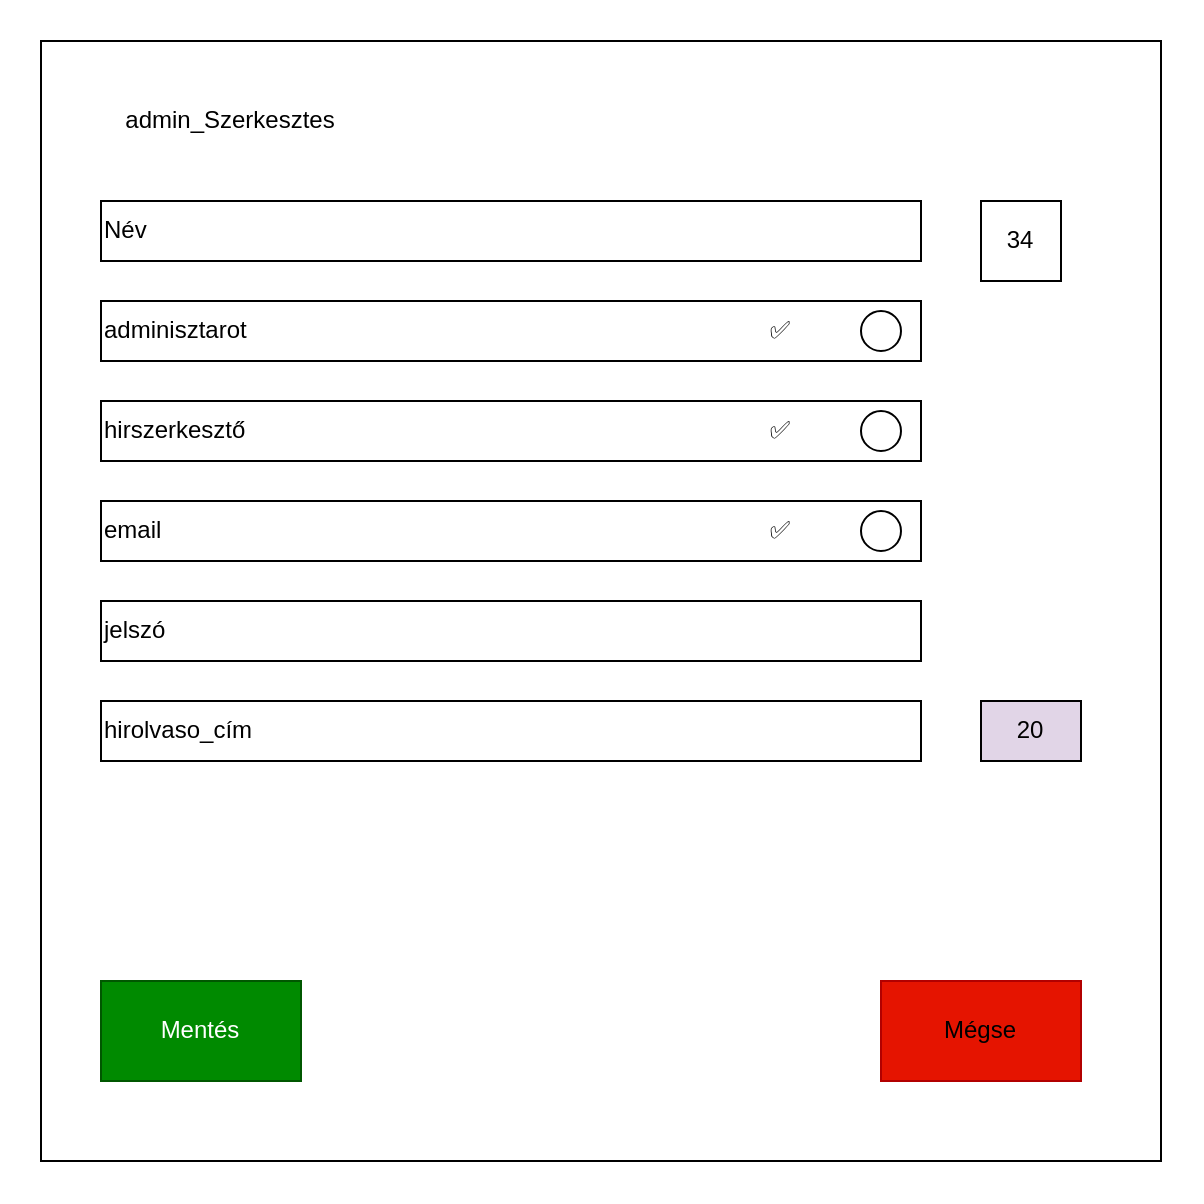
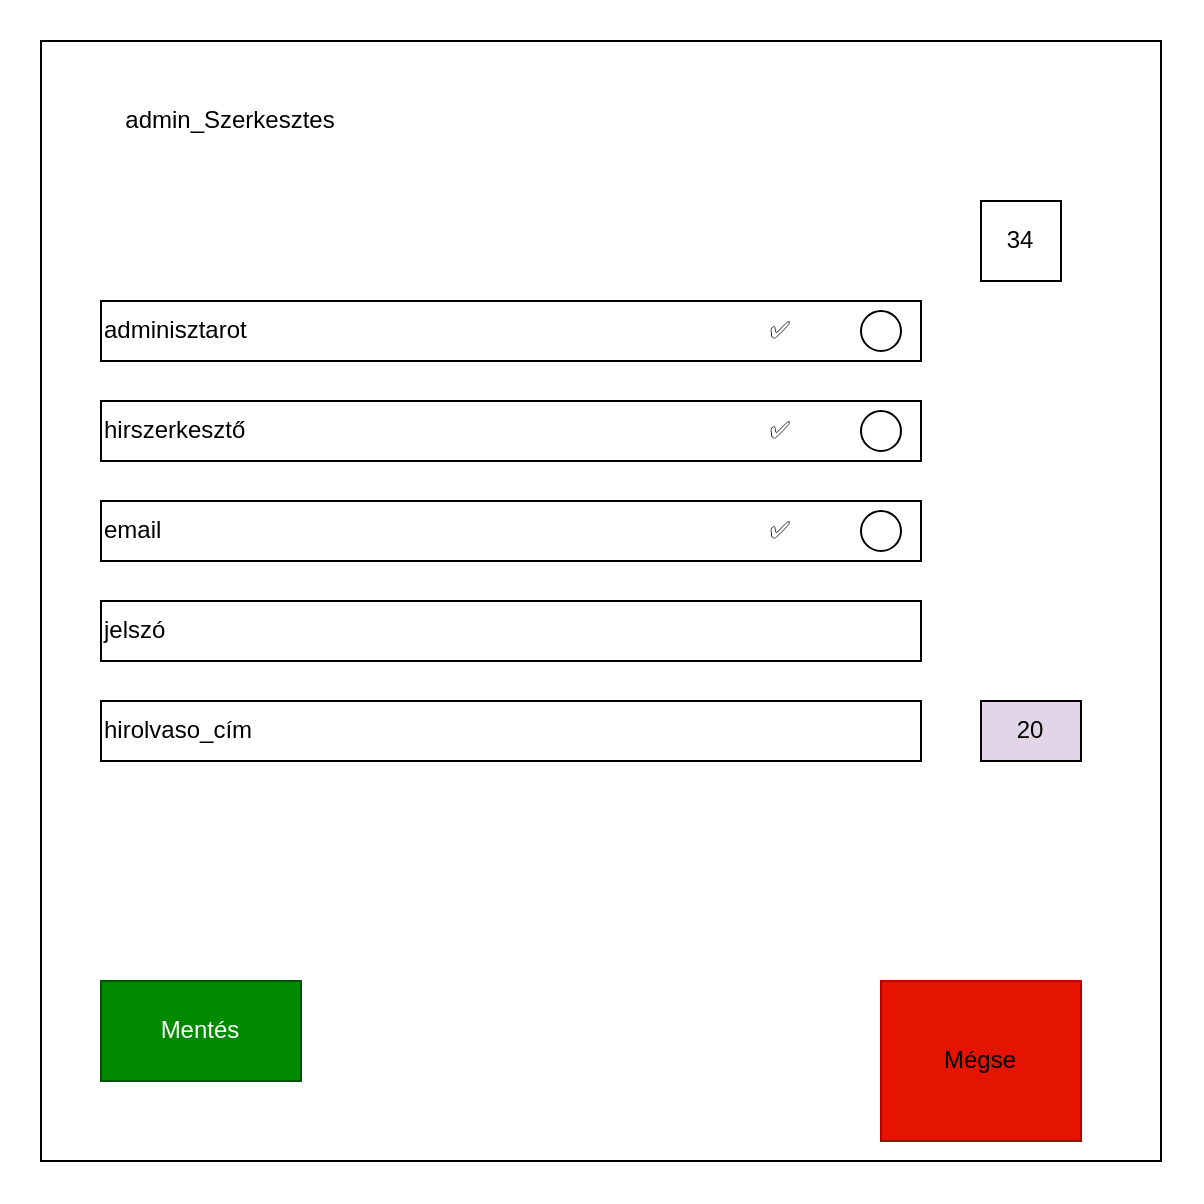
  <mxCell id="0" />
  <mxCell id="1" parent="0" />
  <mxCell id="2" value="" style="whiteSpace=wrap;html=1;aspect=fixed;" parent="1" vertex="1"><mxGeometry x="20" y="20" width="560" height="560" as="geometry" /></mxCell>
- <mxCell id="3" value="Név" style="rounded=0;whiteSpace=wrap;html=1;align=left;" parent="1" vertex="1"><mxGeometry x="50" y="100" width="410" height="30" as="geometry" /></mxCell>
  <mxCell id="4" value="admin_Szerkesztes" style="text;html=1;strokeColor=none;fillColor=none;align=center;verticalAlign=middle;whiteSpace=wrap;rounded=0;" parent="1" vertex="1"><mxGeometry x="50" y="40" width="130" height="40" as="geometry" /></mxCell>
  <mxCell id="5" value="&lt;div align=&quot;left&quot;&gt;adminisztarot &lt;br&gt;&lt;/div&gt;&lt;span style=&quot;white-space: pre;&quot;&gt;&lt;/span&gt;" style="rounded=0;whiteSpace=wrap;html=1;align=left;" parent="1" vertex="1"><mxGeometry x="50" y="150" width="410" height="30" as="geometry" /></mxCell>
  <mxCell id="6" value="jelszó" style="rounded=0;whiteSpace=wrap;html=1;align=left;" parent="1" vertex="1"><mxGeometry x="50" y="300" width="410" height="30" as="geometry" /></mxCell>
  <mxCell id="7" value="34" style="rounded=0;whiteSpace=wrap;html=1;" parent="1" vertex="1"><mxGeometry x="490" y="100" width="40" height="40" as="geometry" /></mxCell>
  <mxCell id="8" value="20" style="rounded=0;whiteSpace=wrap;html=1;fillColor=#e1d5e7;" parent="1" vertex="1"><mxGeometry x="490" y="350" width="50" height="30" as="geometry" /></mxCell>
  <mxCell id="9" value="Mentés" style="rounded=0;whiteSpace=wrap;html=1;fillColor=#008a00;strokeColor=#005700;fontColor=#ffffff;" parent="1" vertex="1"><mxGeometry x="50" y="490" width="100" height="50" as="geometry" /></mxCell>
- <mxCell id="10" value="Mégse" style="rounded=0;whiteSpace=wrap;html=1;fillColor=#e51400;strokeColor=#B20000;fontColor=#000000;" parent="1" vertex="1"><mxGeometry x="440" y="490" width="100" height="50" as="geometry" /></mxCell>
+ <mxCell id="10" value="Mégse" style="rounded=0;whiteSpace=wrap;html=1;fillColor=#e51400;strokeColor=#B20000;fontColor=#000000;" parent="1" vertex="1"><mxGeometry x="440" y="490" width="100" height="80" as="geometry" /></mxCell>
  <mxCell id="11" value="hirszerkesztő" style="rounded=0;whiteSpace=wrap;html=1;align=left;" parent="1" vertex="1"><mxGeometry x="50" y="200" width="410" height="30" as="geometry" /></mxCell>
  <mxCell id="12" value="email" style="rounded=0;whiteSpace=wrap;html=1;align=left;" parent="1" vertex="1"><mxGeometry x="50" y="250" width="410" height="30" as="geometry" /></mxCell>
  <mxCell id="13" value="✅" style="text;html=1;strokeColor=none;fillColor=none;align=center;verticalAlign=middle;whiteSpace=wrap;rounded=0;" parent="1" vertex="1"><mxGeometry x="360" y="150" width="60" height="30" as="geometry" /></mxCell>
  <mxCell id="14" value="" style="ellipse;whiteSpace=wrap;html=1;aspect=fixed;" parent="1" vertex="1"><mxGeometry x="430" y="155" width="20" height="20" as="geometry" /></mxCell>
  <mxCell id="15" value="✅" style="text;html=1;strokeColor=none;fillColor=none;align=center;verticalAlign=middle;whiteSpace=wrap;rounded=0;" parent="1" vertex="1"><mxGeometry x="360" y="200" width="60" height="30" as="geometry" /></mxCell>
  <mxCell id="16" value="✅" style="text;html=1;strokeColor=none;fillColor=none;align=center;verticalAlign=middle;whiteSpace=wrap;rounded=0;" parent="1" vertex="1"><mxGeometry x="360" y="250" width="60" height="30" as="geometry" /></mxCell>
  <mxCell id="17" value="" style="ellipse;whiteSpace=wrap;html=1;aspect=fixed;" parent="1" vertex="1"><mxGeometry x="430" y="205" width="20" height="20" as="geometry" /></mxCell>
  <mxCell id="18" value="" style="ellipse;whiteSpace=wrap;html=1;aspect=fixed;" parent="1" vertex="1"><mxGeometry x="430" y="255" width="20" height="20" as="geometry" /></mxCell>
  <mxCell id="19" value="hirolvaso_cím" style="rounded=0;whiteSpace=wrap;html=1;align=left;" parent="1" vertex="1"><mxGeometry x="50" y="350" width="410" height="30" as="geometry" /></mxCell>
